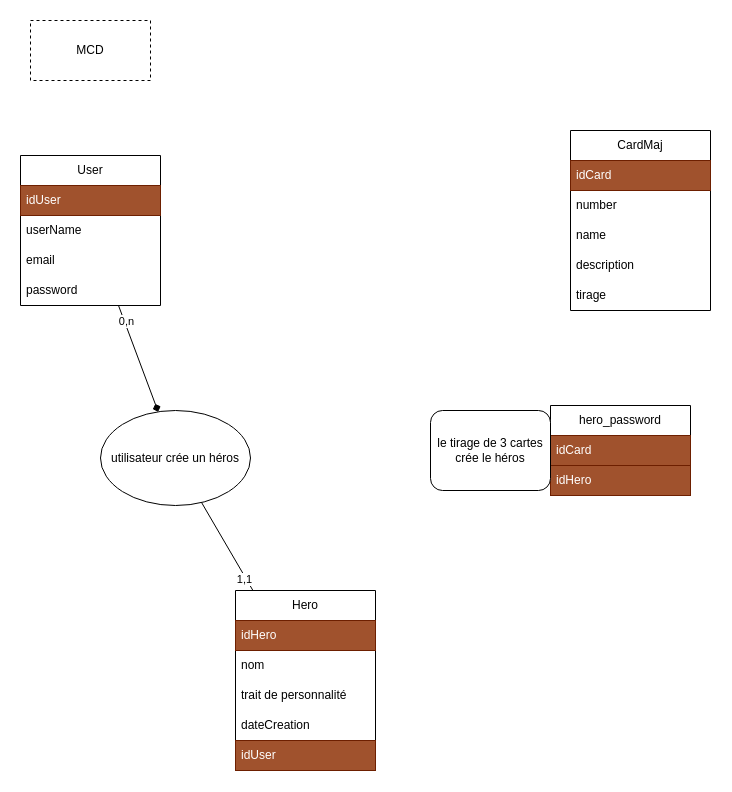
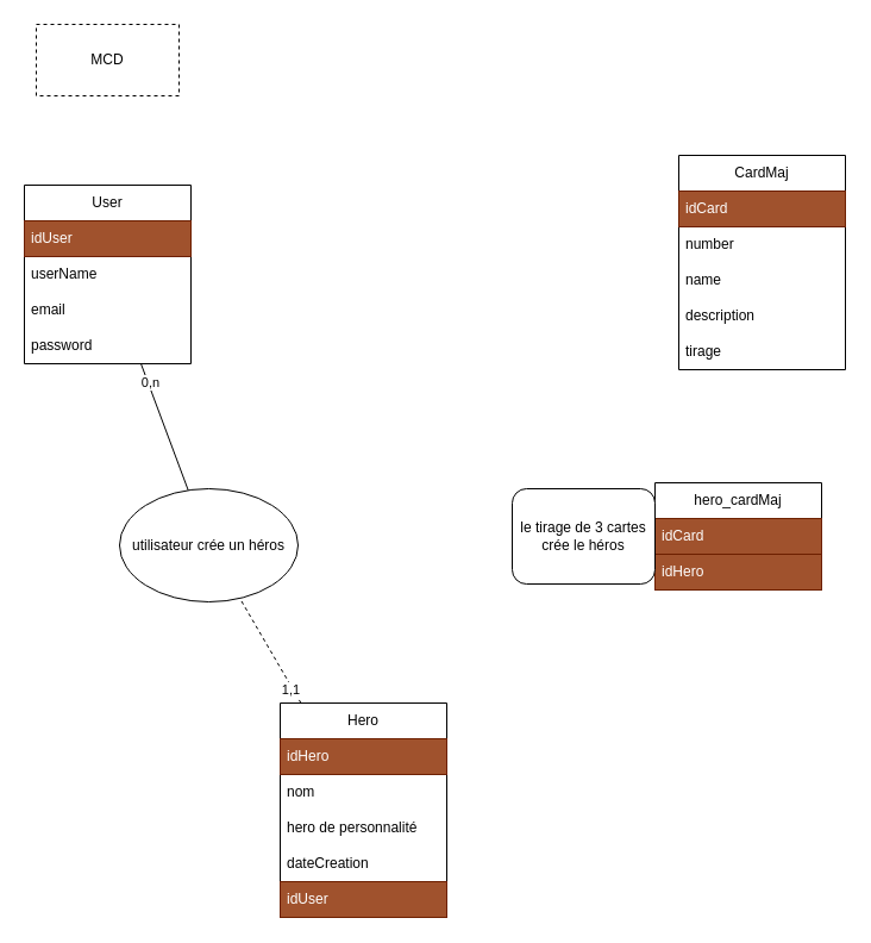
  <mxCell id="0" />
  <mxCell id="1" parent="0" />
  <mxCell id="2" value="User" style="swimlane;fontStyle=0;childLayout=stackLayout;horizontal=1;startSize=30;horizontalStack=0;resizeParent=1;resizeParentMax=0;resizeLast=0;collapsible=1;marginBottom=0;whiteSpace=wrap;html=1;" parent="1" vertex="1"><mxGeometry x="20" y="155" width="140" height="150" as="geometry" /></mxCell>
  <mxCell id="3" value="idUser" style="text;strokeColor=#6D1F00;fillColor=#a0522d;align=left;verticalAlign=middle;spacingLeft=4;spacingRight=4;overflow=hidden;points=[[0,0.5],[1,0.5]];portConstraint=eastwest;rotatable=0;whiteSpace=wrap;html=1;fontColor=#ffffff;" parent="2" vertex="1"><mxGeometry y="30" width="140" height="30" as="geometry" /></mxCell>
  <mxCell id="4" value="userName" style="text;strokeColor=none;fillColor=none;align=left;verticalAlign=middle;spacingLeft=4;spacingRight=4;overflow=hidden;points=[[0,0.5],[1,0.5]];portConstraint=eastwest;rotatable=0;whiteSpace=wrap;html=1;" parent="2" vertex="1"><mxGeometry y="60" width="140" height="30" as="geometry" /></mxCell>
  <mxCell id="5" value="email" style="text;strokeColor=none;fillColor=none;align=left;verticalAlign=middle;spacingLeft=4;spacingRight=4;overflow=hidden;points=[[0,0.5],[1,0.5]];portConstraint=eastwest;rotatable=0;whiteSpace=wrap;html=1;" parent="2" vertex="1"><mxGeometry y="90" width="140" height="30" as="geometry" /></mxCell>
  <mxCell id="6" value="password" style="text;strokeColor=none;fillColor=none;align=left;verticalAlign=middle;spacingLeft=4;spacingRight=4;overflow=hidden;points=[[0,0.5],[1,0.5]];portConstraint=eastwest;rotatable=0;whiteSpace=wrap;html=1;" parent="2" vertex="1"><mxGeometry y="120" width="140" height="30" as="geometry" /></mxCell>
  <mxCell id="7" value="CardMaj" style="swimlane;fontStyle=0;childLayout=stackLayout;horizontal=1;startSize=30;horizontalStack=0;resizeParent=1;resizeParentMax=0;resizeLast=0;collapsible=1;marginBottom=0;whiteSpace=wrap;html=1;" parent="1" vertex="1"><mxGeometry x="570" y="130" width="140" height="180" as="geometry" /></mxCell>
  <mxCell id="8" value="idCard" style="text;strokeColor=#6D1F00;fillColor=#a0522d;align=left;verticalAlign=middle;spacingLeft=4;spacingRight=4;overflow=hidden;points=[[0,0.5],[1,0.5]];portConstraint=eastwest;rotatable=0;whiteSpace=wrap;html=1;fontColor=#ffffff;" parent="7" vertex="1"><mxGeometry y="30" width="140" height="30" as="geometry" /></mxCell>
  <mxCell id="9" value="number" style="text;strokeColor=none;fillColor=none;align=left;verticalAlign=middle;spacingLeft=4;spacingRight=4;overflow=hidden;points=[[0,0.5],[1,0.5]];portConstraint=eastwest;rotatable=0;whiteSpace=wrap;html=1;" parent="7" vertex="1"><mxGeometry y="60" width="140" height="30" as="geometry" /></mxCell>
  <mxCell id="10" value="name" style="text;strokeColor=none;fillColor=none;align=left;verticalAlign=middle;spacingLeft=4;spacingRight=4;overflow=hidden;points=[[0,0.5],[1,0.5]];portConstraint=eastwest;rotatable=0;whiteSpace=wrap;html=1;" parent="7" vertex="1"><mxGeometry y="90" width="140" height="30" as="geometry" /></mxCell>
  <mxCell id="11" value="description" style="text;strokeColor=none;fillColor=none;align=left;verticalAlign=middle;spacingLeft=4;spacingRight=4;overflow=hidden;points=[[0,0.5],[1,0.5]];portConstraint=eastwest;rotatable=0;whiteSpace=wrap;html=1;" parent="7" vertex="1"><mxGeometry y="120" width="140" height="30" as="geometry" /></mxCell>
  <mxCell id="12" value="tirage" style="text;strokeColor=none;fillColor=none;align=left;verticalAlign=middle;spacingLeft=4;spacingRight=4;overflow=hidden;points=[[0,0.5],[1,0.5]];portConstraint=eastwest;rotatable=0;whiteSpace=wrap;html=1;" parent="7" vertex="1"><mxGeometry y="150" width="140" height="30" as="geometry" /></mxCell>
  <mxCell id="13" value="Hero" style="swimlane;fontStyle=0;childLayout=stackLayout;horizontal=1;startSize=30;horizontalStack=0;resizeParent=1;resizeParentMax=0;resizeLast=0;collapsible=1;marginBottom=0;whiteSpace=wrap;html=1;" parent="1" vertex="1"><mxGeometry x="235" y="590" width="140" height="180" as="geometry" /></mxCell>
  <mxCell id="14" value="idHero" style="text;strokeColor=#6D1F00;fillColor=#a0522d;align=left;verticalAlign=middle;spacingLeft=4;spacingRight=4;overflow=hidden;points=[[0,0.5],[1,0.5]];portConstraint=eastwest;rotatable=0;whiteSpace=wrap;html=1;fontColor=#ffffff;" parent="13" vertex="1"><mxGeometry y="30" width="140" height="30" as="geometry" /></mxCell>
  <mxCell id="15" value="nom" style="text;strokeColor=none;fillColor=none;align=left;verticalAlign=middle;spacingLeft=4;spacingRight=4;overflow=hidden;points=[[0,0.5],[1,0.5]];portConstraint=eastwest;rotatable=0;whiteSpace=wrap;html=1;" parent="13" vertex="1"><mxGeometry y="60" width="140" height="30" as="geometry" /></mxCell>
- <mxCell id="16" value="trait de personnalité" style="text;strokeColor=none;fillColor=none;align=left;verticalAlign=middle;spacingLeft=4;spacingRight=4;overflow=hidden;points=[[0,0.5],[1,0.5]];portConstraint=eastwest;rotatable=0;whiteSpace=wrap;html=1;" parent="13" vertex="1"><mxGeometry y="90" width="140" height="30" as="geometry" /></mxCell>
+ <mxCell id="16" value="hero de personnalité" style="text;strokeColor=none;fillColor=none;align=left;verticalAlign=middle;spacingLeft=4;spacingRight=4;overflow=hidden;points=[[0,0.5],[1,0.5]];portConstraint=eastwest;rotatable=0;whiteSpace=wrap;html=1;" parent="13" vertex="1"><mxGeometry y="90" width="140" height="30" as="geometry" /></mxCell>
  <mxCell id="17" value="dateCreation" style="text;strokeColor=none;fillColor=none;align=left;verticalAlign=middle;spacingLeft=4;spacingRight=4;overflow=hidden;points=[[0,0.5],[1,0.5]];portConstraint=eastwest;rotatable=0;whiteSpace=wrap;html=1;" parent="13" vertex="1"><mxGeometry y="120" width="140" height="30" as="geometry" /></mxCell>
  <mxCell id="18" value="idUser" style="text;strokeColor=#6D1F00;fillColor=#a0522d;align=left;verticalAlign=middle;spacingLeft=4;spacingRight=4;overflow=hidden;points=[[0,0.5],[1,0.5]];portConstraint=eastwest;rotatable=0;whiteSpace=wrap;html=1;fontColor=#ffffff;" vertex="1" parent="13"><mxGeometry y="150" width="140" height="30" as="geometry" /></mxCell>
- <mxCell id="19" value="" style="endArrow=diamond;html=1;rounded=0;" parent="1" source="2" target="22" edge="1"><mxGeometry width="50" height="50" relative="1" as="geometry"><mxPoint x="350" y="465" as="sourcePoint" /><mxPoint x="215" y="370" as="targetPoint" /></mxGeometry></mxCell>
+ <mxCell id="19" value="" style="endArrow=none;html=1;rounded=0;" parent="1" source="2" target="22" edge="1"><mxGeometry width="50" height="50" relative="1" as="geometry"><mxPoint x="350" y="465" as="sourcePoint" /><mxPoint x="215" y="370" as="targetPoint" /></mxGeometry></mxCell>
  <mxCell id="20" value="&lt;span style=&quot;color: rgba(0, 0, 0, 0); font-family: monospace; font-size: 0px; text-align: start; background-color: rgb(251, 251, 251);&quot;&gt;%3CmxGraphModel%3E%3Croot%3E%3CmxCell%20id%3D%220%22%2F%3E%3CmxCell%20id%3D%221%22%20parent%3D%220%22%2F%3E%3CmxCell%20id%3D%222%22%20value%3D%220%2Cn%22%20style%3D%22edgeLabel%3Bhtml%3D1%3Balign%3Dcenter%3BverticalAlign%3Dmiddle%3Bresizable%3D0%3Bpoints%3D%5B%5D%3B%22%20vertex%3D%221%22%20connectable%3D%220%22%20parent%3D%221%22%3E%3CmxGeometry%20x%3D%22273%22%20y%3D%221104%22%20as%3D%22geometry%22%2F%3E%3C%2FmxCell%3E%3C%2Froot%3E%3C%2FmxGraphModel%3E&lt;/span&gt;" style="edgeLabel;html=1;align=center;verticalAlign=middle;resizable=0;points=[];" parent="19" vertex="1" connectable="0"><mxGeometry x="-0.691" relative="1" as="geometry"><mxPoint as="offset" /></mxGeometry></mxCell>
  <mxCell id="21" value="0,n" style="edgeLabel;html=1;align=center;verticalAlign=middle;resizable=0;points=[];" parent="19" vertex="1" connectable="0"><mxGeometry x="-0.703" y="2" relative="1" as="geometry"><mxPoint as="offset" /></mxGeometry></mxCell>
  <mxCell id="22" value="utilisateur crée un héros" style="ellipse;whiteSpace=wrap;html=1;" parent="1" vertex="1"><mxGeometry x="100" y="410" width="150" height="95" as="geometry" /></mxCell>
  <mxCell id="23" value="MCD" style="rounded=0;whiteSpace=wrap;html=1;dashed=1;" parent="1" vertex="1"><mxGeometry x="30" y="20" width="120" height="60" as="geometry" /></mxCell>
- <mxCell id="24" value="" style="endArrow=none;html=1;rounded=0;" parent="1" source="13" target="22" edge="1"><mxGeometry width="50" height="50" relative="1" as="geometry"><mxPoint x="156" y="315" as="sourcePoint" /><mxPoint x="258" y="454" as="targetPoint" /></mxGeometry></mxCell>
+ <mxCell id="24" value="" style="endArrow=none;html=1;rounded=0;dashed=1;" parent="1" source="13" target="22" edge="1"><mxGeometry width="50" height="50" relative="1" as="geometry"><mxPoint x="156" y="315" as="sourcePoint" /><mxPoint x="258" y="454" as="targetPoint" /></mxGeometry></mxCell>
  <mxCell id="25" value="&lt;span style=&quot;color: rgba(0, 0, 0, 0); font-family: monospace; font-size: 0px; text-align: start; background-color: rgb(251, 251, 251);&quot;&gt;%3CmxGraphModel%3E%3Croot%3E%3CmxCell%20id%3D%220%22%2F%3E%3CmxCell%20id%3D%221%22%20parent%3D%220%22%2F%3E%3CmxCell%20id%3D%222%22%20value%3D%220%2Cn%22%20style%3D%22edgeLabel%3Bhtml%3D1%3Balign%3Dcenter%3BverticalAlign%3Dmiddle%3Bresizable%3D0%3Bpoints%3D%5B%5D%3B%22%20vertex%3D%221%22%20connectable%3D%220%22%20parent%3D%221%22%3E%3CmxGeometry%20x%3D%22273%22%20y%3D%221104%22%20as%3D%22geometry%22%2F%3E%3C%2FmxCell%3E%3C%2Froot%3E%3C%2FmxGraphModel%3E&lt;/span&gt;" style="edgeLabel;html=1;align=center;verticalAlign=middle;resizable=0;points=[];" parent="24" vertex="1" connectable="0"><mxGeometry x="-0.691" relative="1" as="geometry"><mxPoint as="offset" /></mxGeometry></mxCell>
  <mxCell id="26" value="1,1" style="edgeLabel;html=1;align=center;verticalAlign=middle;resizable=0;points=[];" parent="24" vertex="1" connectable="0"><mxGeometry x="-0.703" y="2" relative="1" as="geometry"><mxPoint as="offset" /></mxGeometry></mxCell>
- <mxCell id="27" value="hero_password" style="swimlane;fontStyle=0;childLayout=stackLayout;horizontal=1;startSize=30;horizontalStack=0;resizeParent=1;resizeParentMax=0;resizeLast=0;collapsible=1;marginBottom=0;whiteSpace=wrap;html=1;" vertex="1" parent="1"><mxGeometry x="550" y="405" width="140" height="90" as="geometry" /></mxCell>
+ <mxCell id="27" value="hero_cardMaj" style="swimlane;fontStyle=0;childLayout=stackLayout;horizontal=1;startSize=30;horizontalStack=0;resizeParent=1;resizeParentMax=0;resizeLast=0;collapsible=1;marginBottom=0;whiteSpace=wrap;html=1;" vertex="1" parent="1"><mxGeometry x="550" y="405" width="140" height="90" as="geometry" /></mxCell>
  <mxCell id="28" value="idCard" style="text;strokeColor=#6D1F00;fillColor=#a0522d;align=left;verticalAlign=middle;spacingLeft=4;spacingRight=4;overflow=hidden;points=[[0,0.5],[1,0.5]];portConstraint=eastwest;rotatable=0;whiteSpace=wrap;html=1;fontColor=#ffffff;" vertex="1" parent="27"><mxGeometry y="30" width="140" height="30" as="geometry" /></mxCell>
  <mxCell id="29" value="idHero" style="text;strokeColor=#6D1F00;fillColor=#a0522d;align=left;verticalAlign=middle;spacingLeft=4;spacingRight=4;overflow=hidden;points=[[0,0.5],[1,0.5]];portConstraint=eastwest;rotatable=0;whiteSpace=wrap;html=1;fontColor=#ffffff;" vertex="1" parent="27"><mxGeometry y="60" width="140" height="30" as="geometry" /></mxCell>
  <mxCell id="30" value="le tirage de 3 cartes crée le héros" style="whiteSpace=wrap;html=1;rounded=1;" parent="1" vertex="1"><mxGeometry x="430" y="410" width="120" height="80" as="geometry" /></mxCell>
